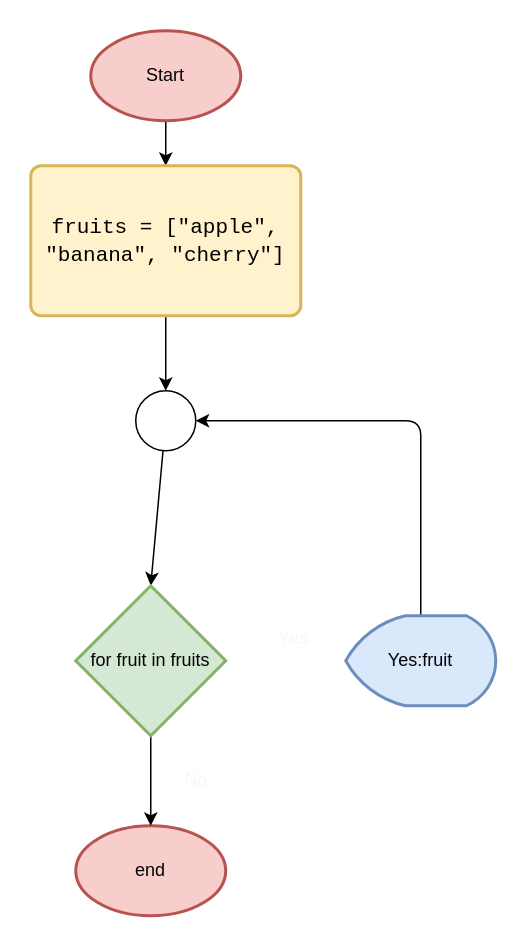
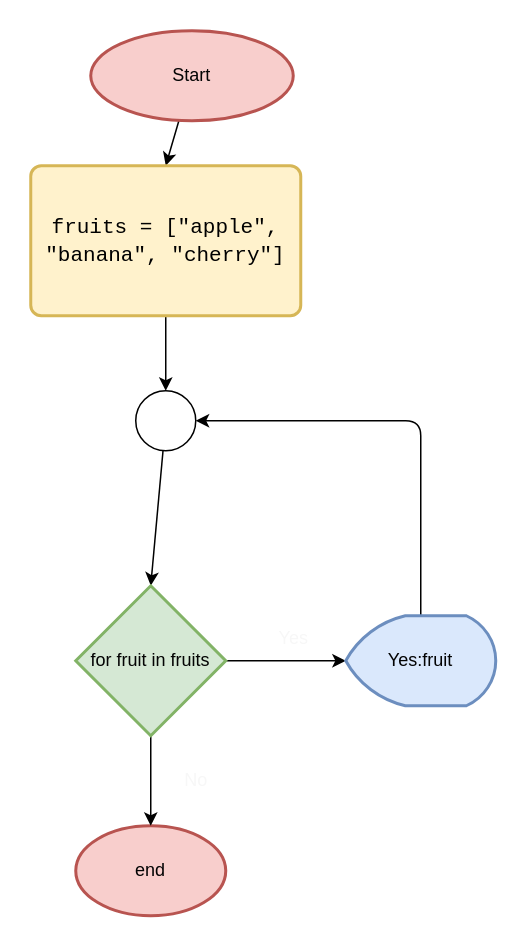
  <mxCell id="0" />
  <mxCell id="1" parent="0" />
  <mxCell id="2" style="edgeStyle=none;html=1;entryX=0.5;entryY=0;entryDx=0;entryDy=0;fontColor=#F7F7F7;" parent="1" source="3" target="6" edge="1"><mxGeometry relative="1" as="geometry" /></mxCell>
- <mxCell id="3" value="&lt;font color=&quot;#030303&quot;&gt;Start&lt;/font&gt;" style="strokeWidth=2;html=1;shape=mxgraph.flowchart.start_1;whiteSpace=wrap;fillColor=#f8cecc;strokeColor=#b85450;" parent="1" vertex="1"><mxGeometry x="60" y="20" width="100" height="60" as="geometry" /></mxCell>
+ <mxCell id="3" value="&lt;font color=&quot;#030303&quot;&gt;Start&lt;/font&gt;" style="strokeWidth=2;html=1;shape=mxgraph.flowchart.start_1;whiteSpace=wrap;fillColor=#f8cecc;strokeColor=#b85450;" parent="1" vertex="1"><mxGeometry x="60" y="20" width="135" height="60" as="geometry" /></mxCell>
  <mxCell id="4" value="&lt;font color=&quot;#030303&quot;&gt;end&lt;/font&gt;" style="strokeWidth=2;html=1;shape=mxgraph.flowchart.start_1;whiteSpace=wrap;fillColor=#f8cecc;strokeColor=#b85450;" parent="1" vertex="1"><mxGeometry x="50" y="550" width="100" height="60" as="geometry" /></mxCell>
  <mxCell id="5" style="edgeStyle=none;html=1;entryX=0.5;entryY=0;entryDx=0;entryDy=0;entryPerimeter=0;fontColor=#030303;" parent="1" source="6" target="8" edge="1"><mxGeometry relative="1" as="geometry" /></mxCell>
  <mxCell id="6" value="&lt;div style=&quot;font-family: Consolas, &amp;quot;Courier New&amp;quot;, monospace; font-size: 14px; line-height: 19px;&quot;&gt;fruits = [&quot;apple&quot;, &quot;banana&quot;, &quot;cherry&quot;]&lt;/div&gt;" style="rounded=1;whiteSpace=wrap;html=1;absoluteArcSize=1;arcSize=14;strokeWidth=2;fillColor=#fff2cc;strokeColor=#d6b656;fontColor=#000000;" parent="1" vertex="1"><mxGeometry x="20" y="110" width="180" height="100" as="geometry" /></mxCell>
  <mxCell id="7" style="edgeStyle=none;html=1;entryX=0.5;entryY=0;entryDx=0;entryDy=0;entryPerimeter=0;fontColor=#030303;" parent="1" source="8" target="11" edge="1"><mxGeometry relative="1" as="geometry" /></mxCell>
  <mxCell id="8" value="" style="verticalLabelPosition=bottom;verticalAlign=top;html=1;shape=mxgraph.flowchart.on-page_reference;labelBackgroundColor=none;fontColor=#000000;" parent="1" vertex="1"><mxGeometry x="90" y="260" width="40" height="40" as="geometry" /></mxCell>
+ <mxCell id="9" style="edgeStyle=none;html=1;entryX=0;entryY=0.5;entryDx=0;entryDy=0;entryPerimeter=0;fontColor=#030303;" parent="1" source="11" target="13" edge="1"><mxGeometry relative="1" as="geometry" /></mxCell>
  <mxCell id="10" style="edgeStyle=none;html=1;entryX=0.5;entryY=0;entryDx=0;entryDy=0;entryPerimeter=0;fontColor=#030303;" parent="1" source="11" target="4" edge="1"><mxGeometry relative="1" as="geometry" /></mxCell>
  <mxCell id="11" value="&lt;font color=&quot;#030303&quot;&gt;for fruit in fruits&lt;/font&gt;" style="strokeWidth=2;html=1;shape=mxgraph.flowchart.decision;whiteSpace=wrap;labelBackgroundColor=none;fillColor=#d5e8d4;strokeColor=#82b366;" parent="1" vertex="1"><mxGeometry x="50" y="390" width="100" height="100" as="geometry" /></mxCell>
  <mxCell id="12" style="edgeStyle=none;html=1;entryX=1;entryY=0.5;entryDx=0;entryDy=0;entryPerimeter=0;fontColor=#030303;" parent="1" source="13" target="8" edge="1"><mxGeometry relative="1" as="geometry"><Array as="points"><mxPoint x="280" y="280" /></Array></mxGeometry></mxCell>
  <mxCell id="13" value="&lt;font color=&quot;#030303&quot;&gt;Yes:fruit&lt;/font&gt;" style="strokeWidth=2;html=1;shape=mxgraph.flowchart.display;whiteSpace=wrap;labelBackgroundColor=none;fillColor=#dae8fc;strokeColor=#6c8ebf;" parent="1" vertex="1"><mxGeometry x="230" y="410" width="100" height="60" as="geometry" /></mxCell>
  <mxCell id="14" value="&lt;font color=&quot;#f7f7f7&quot;&gt;Yes&lt;/font&gt;" style="text;html=1;align=center;verticalAlign=middle;resizable=0;points=[];autosize=1;strokeColor=none;fillColor=none;fontColor=#030303;" parent="1" vertex="1"><mxGeometry x="175" y="410" width="40" height="30" as="geometry" /></mxCell>
  <mxCell id="15" value="No" style="text;html=1;align=center;verticalAlign=middle;resizable=0;points=[];autosize=1;strokeColor=none;fillColor=none;fontColor=#F7F7F7;" parent="1" vertex="1"><mxGeometry x="110" y="505" width="40" height="30" as="geometry" /></mxCell>
